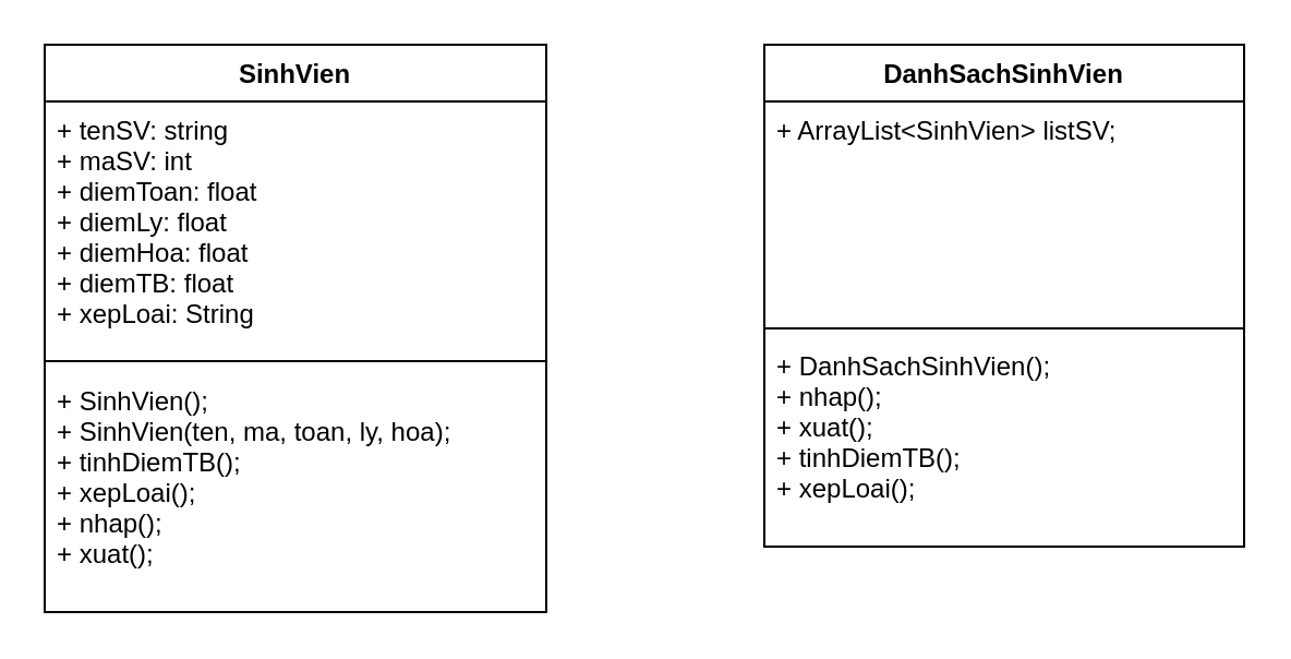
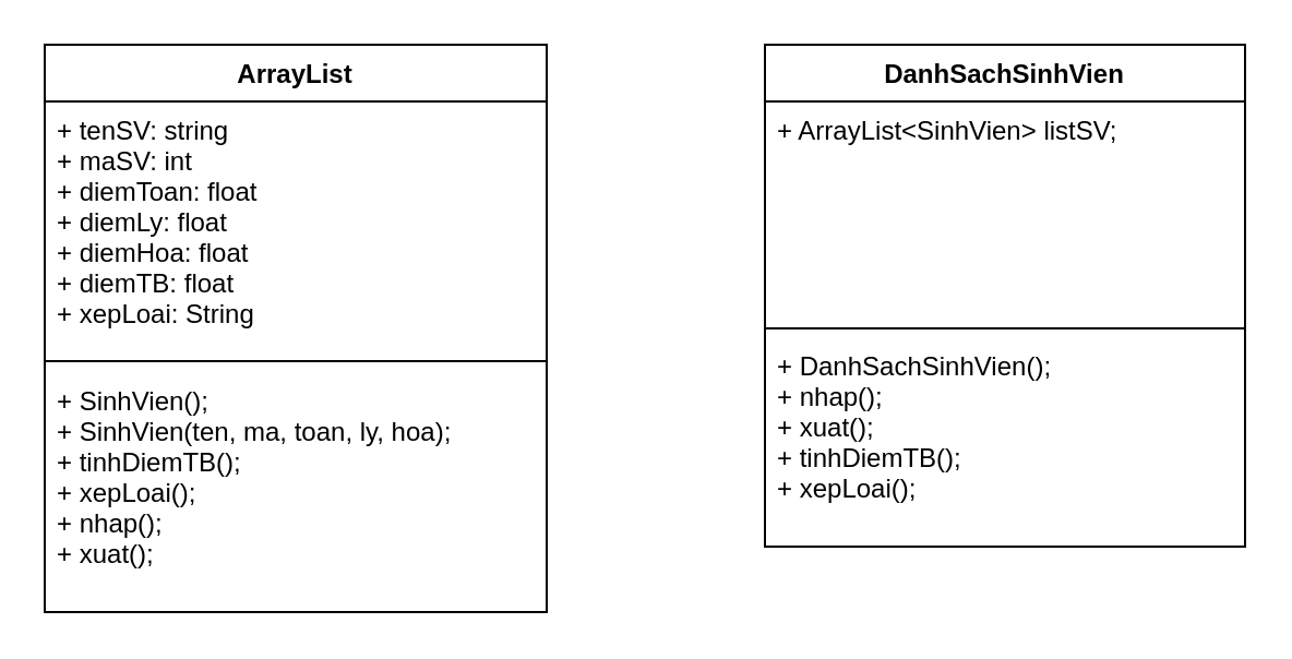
  <mxCell id="0" />
  <mxCell id="1" parent="0" />
- <mxCell id="2" value="SinhVien" style="swimlane;fontStyle=1;align=center;verticalAlign=top;childLayout=stackLayout;horizontal=1;startSize=26;horizontalStack=0;resizeParent=1;resizeParentMax=0;resizeLast=0;collapsible=1;marginBottom=0;" vertex="1" parent="1"><mxGeometry x="20" y="20" width="230" height="260" as="geometry" /></mxCell>
+ <mxCell id="2" value="ArrayList" style="swimlane;fontStyle=1;align=center;verticalAlign=top;childLayout=stackLayout;horizontal=1;startSize=26;horizontalStack=0;resizeParent=1;resizeParentMax=0;resizeLast=0;collapsible=1;marginBottom=0;" vertex="1" parent="1"><mxGeometry x="20" y="20" width="230" height="260" as="geometry" /></mxCell>
  <mxCell id="3" value="+ tenSV: string&#10;+ maSV: int&#10;+ diemToan: float&#10;+ diemLy: float&#10;+ diemHoa: float&#10;+ diemTB: float&#10;+ xepLoai: String" style="text;strokeColor=none;fillColor=none;align=left;verticalAlign=top;spacingLeft=4;spacingRight=4;overflow=hidden;rotatable=0;points=[[0,0.5],[1,0.5]];portConstraint=eastwest;" vertex="1" parent="2"><mxGeometry y="26" width="230" height="114" as="geometry" /></mxCell>
  <mxCell id="4" value="" style="line;strokeWidth=1;fillColor=none;align=left;verticalAlign=middle;spacingTop=-1;spacingLeft=3;spacingRight=3;rotatable=0;labelPosition=right;points=[];portConstraint=eastwest;" vertex="1" parent="2"><mxGeometry y="140" width="230" height="10" as="geometry" /></mxCell>
  <mxCell id="5" value="+ SinhVien();&#10;+ SinhVien(ten, ma, toan, ly, hoa);&#10;+ tinhDiemTB();&#10;+ xepLoai();&#10;+ nhap();&#10;+ xuat();" style="text;strokeColor=none;fillColor=none;align=left;verticalAlign=top;spacingLeft=4;spacingRight=4;overflow=hidden;rotatable=0;points=[[0,0.5],[1,0.5]];portConstraint=eastwest;" vertex="1" parent="2"><mxGeometry y="150" width="230" height="110" as="geometry" /></mxCell>
  <mxCell id="6" value="DanhSachSinhVien" style="swimlane;fontStyle=1;align=center;verticalAlign=top;childLayout=stackLayout;horizontal=1;startSize=26;horizontalStack=0;resizeParent=1;resizeParentMax=0;resizeLast=0;collapsible=1;marginBottom=0;" vertex="1" parent="1"><mxGeometry x="350" y="20" width="220" height="230" as="geometry" /></mxCell>
  <mxCell id="7" value="+ ArrayList&lt;SinhVien&gt; listSV;" style="text;strokeColor=none;fillColor=none;align=left;verticalAlign=top;spacingLeft=4;spacingRight=4;overflow=hidden;rotatable=0;points=[[0,0.5],[1,0.5]];portConstraint=eastwest;" vertex="1" parent="6"><mxGeometry y="26" width="220" height="100" as="geometry" /></mxCell>
  <mxCell id="8" value="" style="line;strokeWidth=1;fillColor=none;align=left;verticalAlign=middle;spacingTop=-1;spacingLeft=3;spacingRight=3;rotatable=0;labelPosition=right;points=[];portConstraint=eastwest;" vertex="1" parent="6"><mxGeometry y="126" width="220" height="8" as="geometry" /></mxCell>
  <mxCell id="9" value="+ DanhSachSinhVien();&#10;+ nhap();&#10;+ xuat();&#10;+ tinhDiemTB();&#10;+ xepLoai();&#10;" style="text;strokeColor=none;fillColor=none;align=left;verticalAlign=top;spacingLeft=4;spacingRight=4;overflow=hidden;rotatable=0;points=[[0,0.5],[1,0.5]];portConstraint=eastwest;" vertex="1" parent="6"><mxGeometry y="134" width="220" height="96" as="geometry" /></mxCell>
